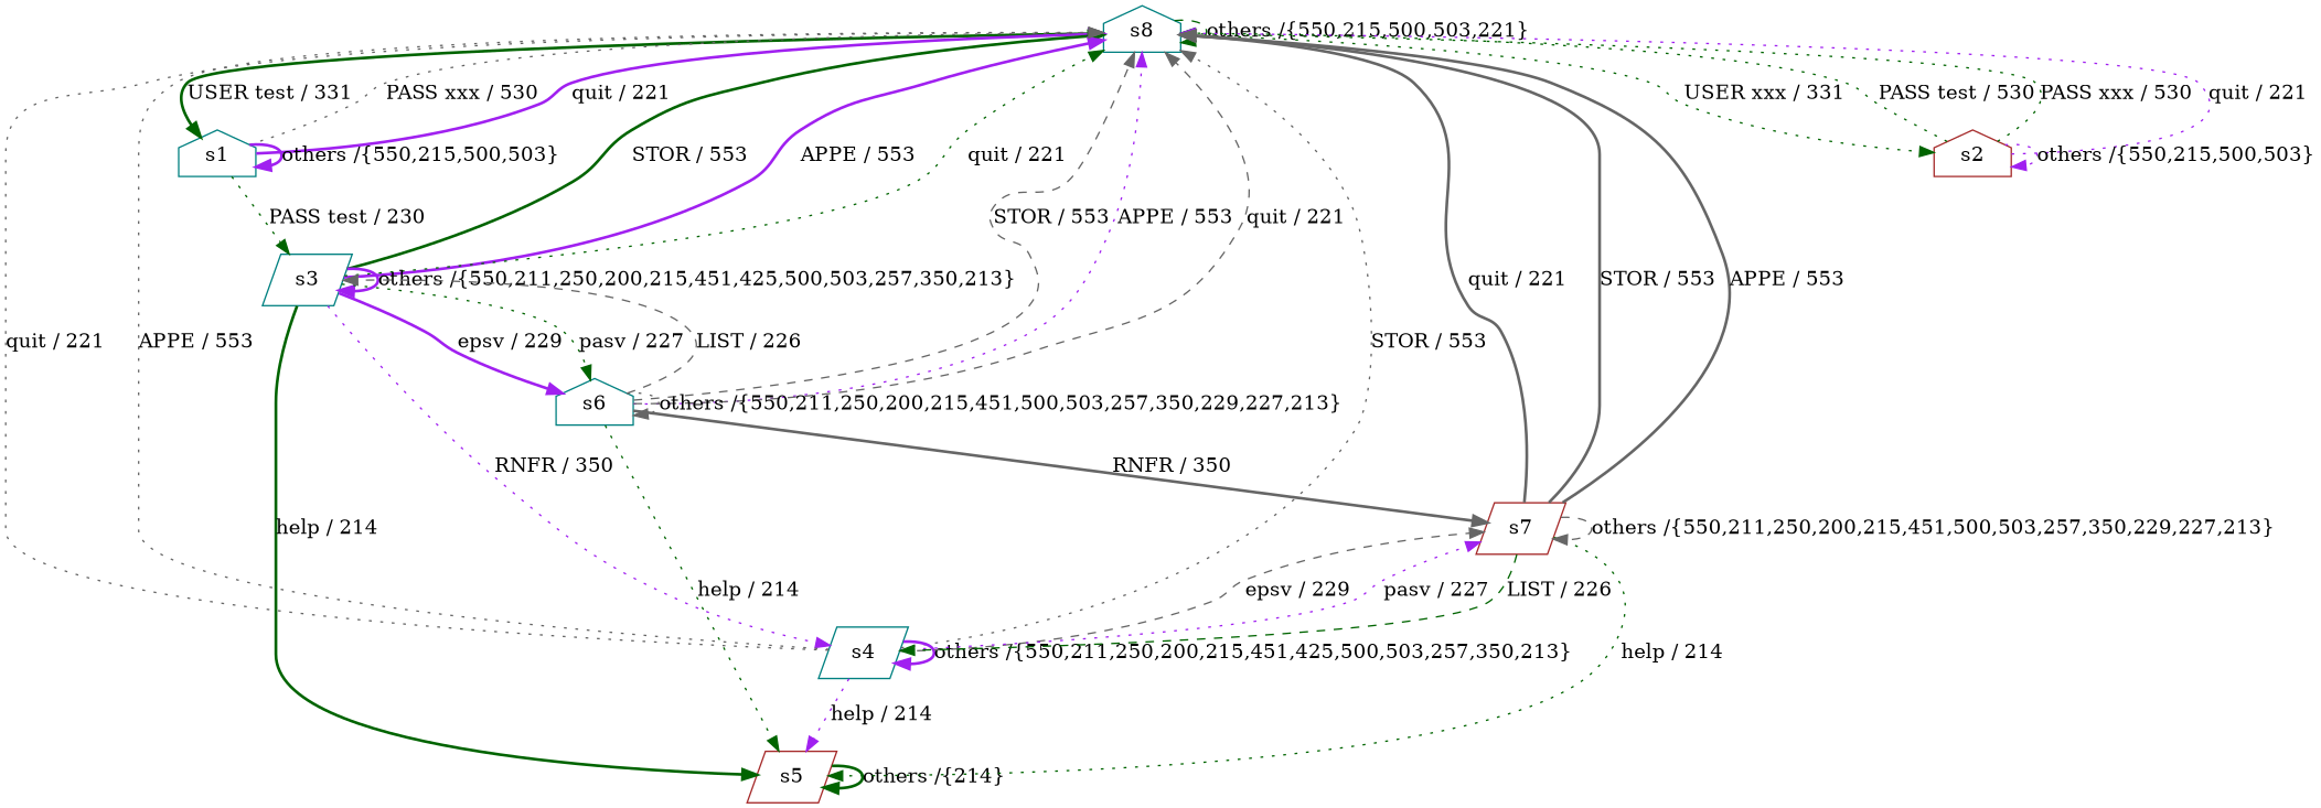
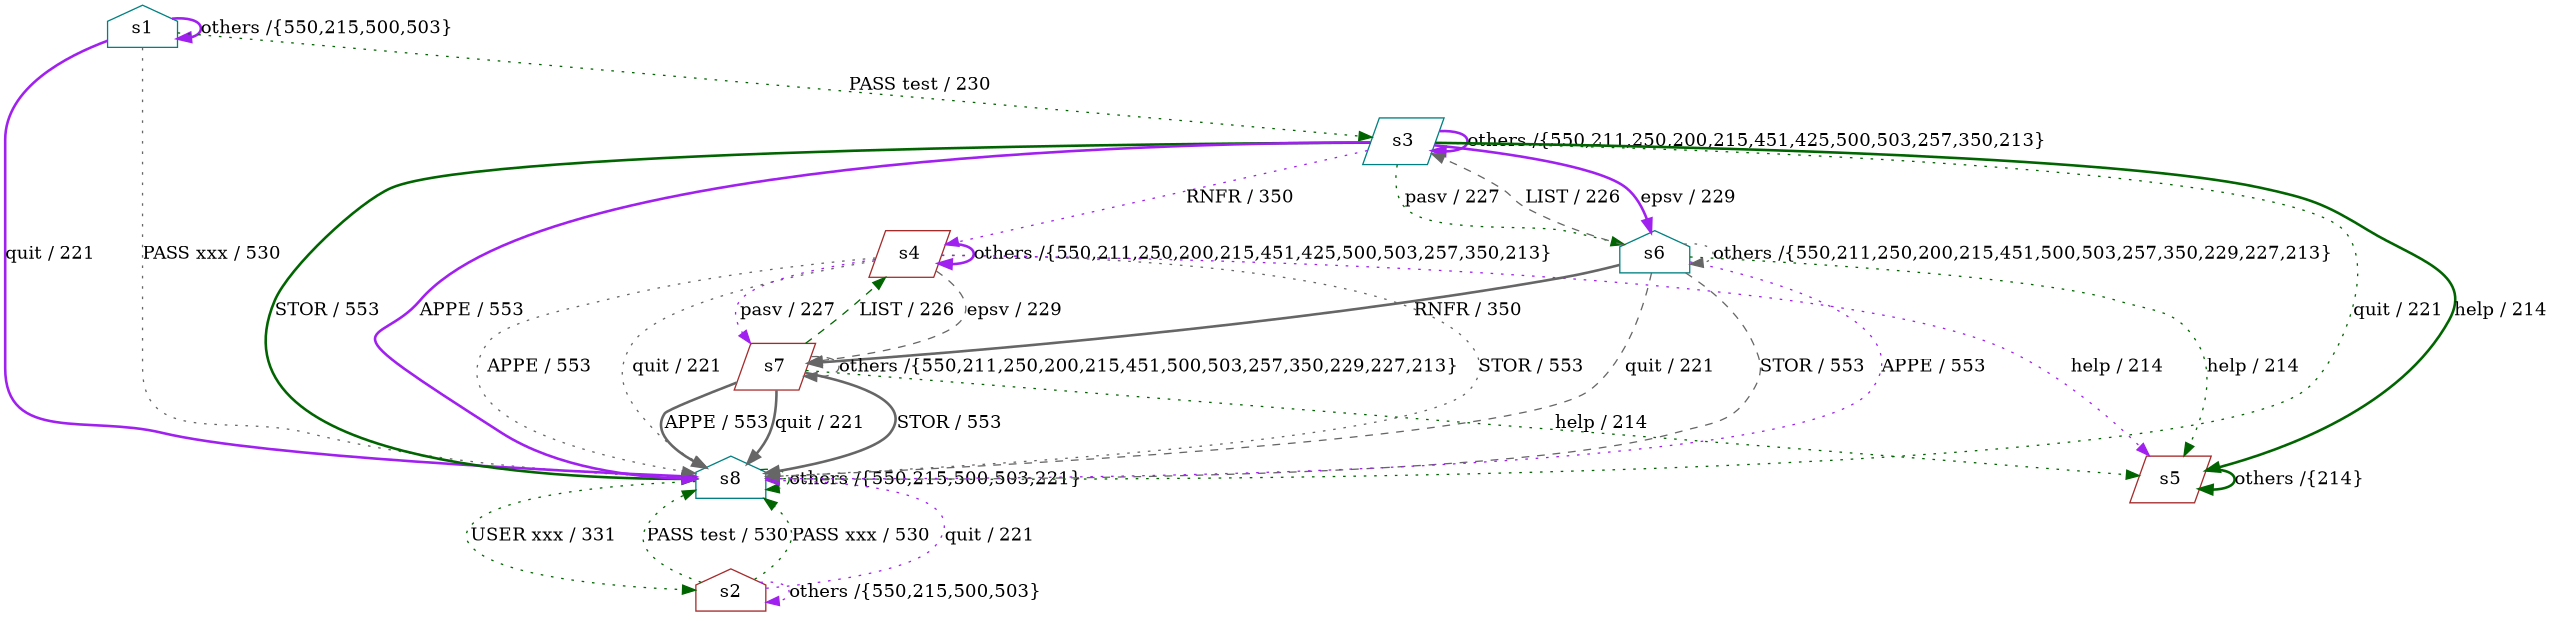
  digraph {
    node [color=teal shape=house]
    edge [color=darkgreen style=dotted]
    n1 [label=s8]
    s1
    s2 [color=brown]
    s3 [shape=parallelogram]
-   s4 [shape=parallelogram]
+   s4 [color=brown shape=parallelogram]
    s5 [color=brown shape=parallelogram]
    s6
    s7 [color=brown shape=parallelogram]
    n1 -> n1 [label="others /{550,215,500,503,221}" style=dashed]
-   n1 -> s1 [label="USER test / 331" style=bold]
    n1 -> s2 [label="USER xxx / 331"]
    s1 -> n1 [color=gray40 label="PASS xxx / 530"]
    s1 -> n1 [color=purple label="quit / 221" style=bold]
    s1 -> s1 [color=purple label="others /{550,215,500,503}" style=bold]
    s1 -> s3 [label="PASS test / 230"]
    s2 -> n1 [label="PASS test / 530"]
    s2 -> n1 [label="PASS xxx / 530"]
    s2 -> n1 [color=purple label="quit / 221"]
    s2 -> s2 [color=purple label="others /{550,215,500,503}"]
    s3 -> n1 [label="STOR / 553" style=bold]
    s3 -> n1 [color=purple label="APPE / 553" style=bold]
    s3 -> n1 [label="quit / 221"]
    s3 -> s3 [color=purple label="others /{550,211,250,200,215,451,425,500,503,257,350,213}" style=bold]
    s3 -> s4 [color=purple label="RNFR / 350"]
    s3 -> s5 [label="help / 214" style=bold]
    s3 -> s6 [color=purple label="epsv / 229" style=bold]
    s3 -> s6 [label="pasv / 227"]
    s4 -> n1 [color=gray40 label="STOR / 553"]
    s4 -> n1 [color=gray40 label="APPE / 553"]
    s4 -> n1 [color=gray40 label="quit / 221"]
    s4 -> s4 [color=purple label="others /{550,211,250,200,215,451,425,500,503,257,350,213}" style=bold]
    s4 -> s5 [color=purple label="help / 214"]
    s4 -> s7 [color=gray40 label="epsv / 229" style=dashed]
    s4 -> s7 [color=purple label="pasv / 227"]
    s5 -> s5 [label="others /{214}" style=bold]
    s6 -> n1 [color=gray40 label="STOR / 553" style=dashed]
    s6 -> n1 [color=purple label="APPE / 553"]
    s6 -> n1 [color=gray40 label="quit / 221" style=dashed]
    s6 -> s3 [color=gray40 label="LIST / 226" style=dashed]
    s6 -> s5 [label="help / 214"]
    s6 -> s6 [color=gray40 label="others /{550,211,250,200,215,451,500,503,257,350,229,227,213}"]
    s6 -> s7 [color=gray40 label="RNFR / 350" style=bold]
    s7 -> n1 [color=gray40 label="STOR / 553" style=bold]
    s7 -> n1 [color=gray40 label="APPE / 553" style=bold]
    s7 -> n1 [color=gray40 label="quit / 221" style=bold]
    s7 -> s4 [label="LIST / 226" style=dashed]
    s7 -> s5 [label="help / 214"]
    s7 -> s7 [color=gray40 label="others /{550,211,250,200,215,451,500,503,257,350,229,227,213}" style=dashed]
  }
